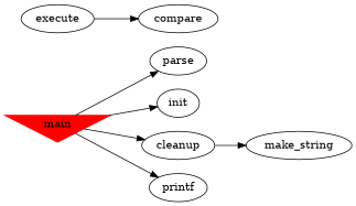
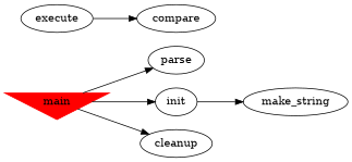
  digraph {
    rankdir=LR
    main [color=red shape=invtriangle style=filled]
    parse
    init
    cleanup
-   printf
    make_string
    execute
    compare
    main -> parse
    main -> init
    main -> cleanup
-   main -> printf
-   cleanup -> make_string
+   init -> make_string
    execute -> compare
  }
